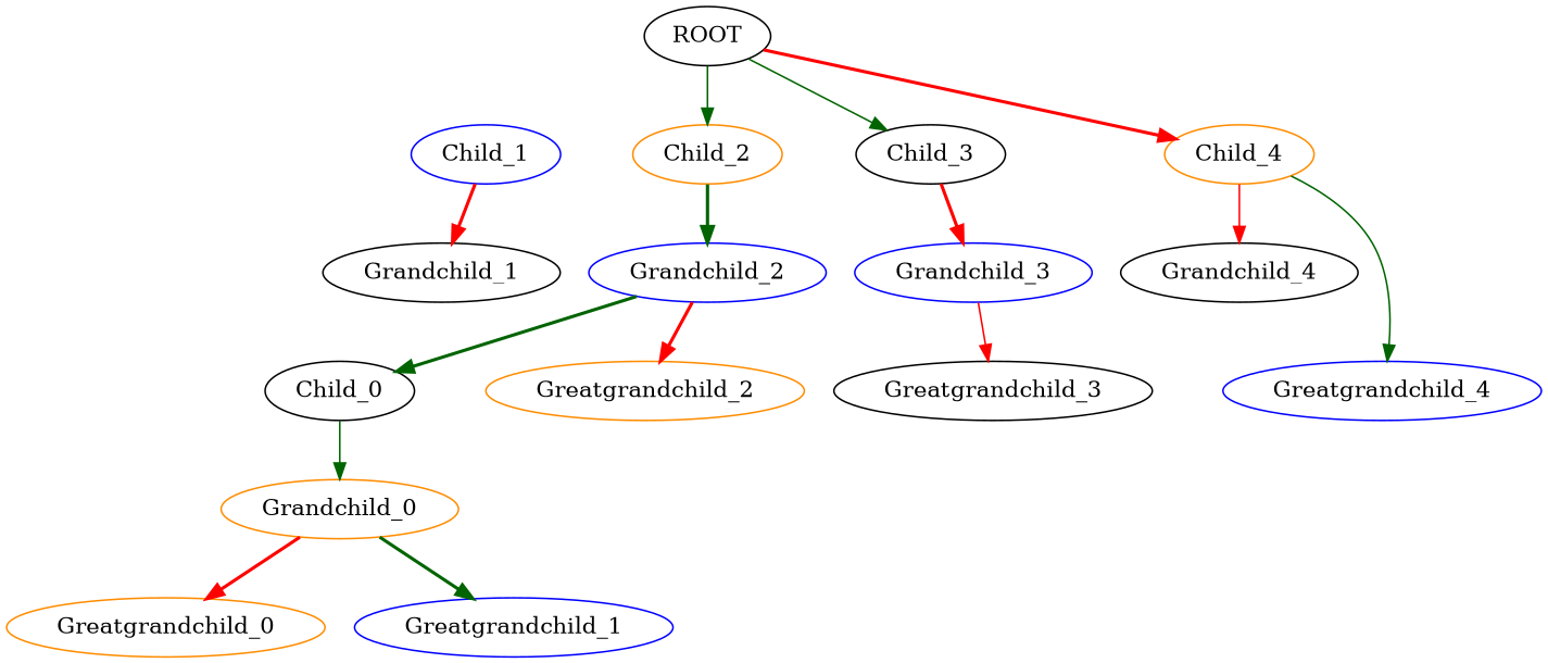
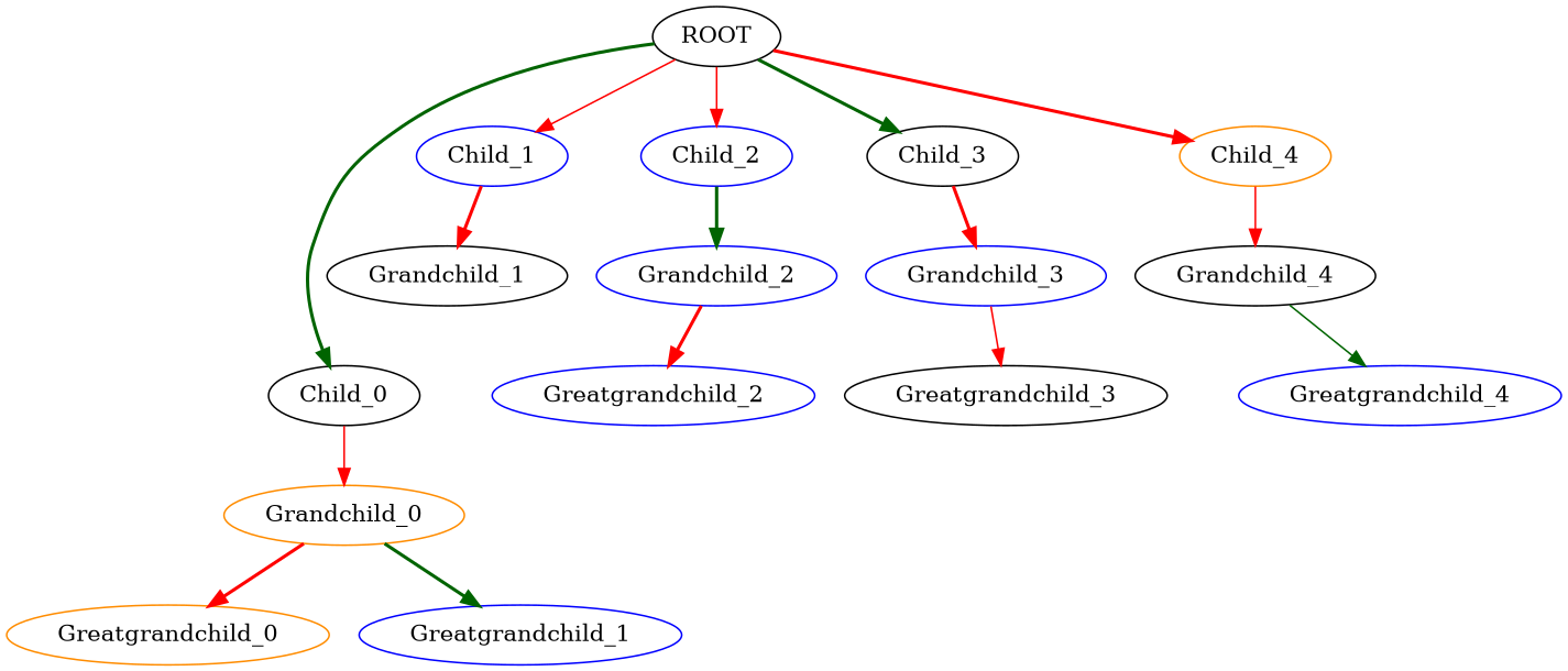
  strict digraph {
    node [color=blue]
    edge [color=red style=bold]
    ROOT [color=black]
    Child_0 [color=black]
    Child_1
-   Child_2 [color=darkorange]
+   Child_2
    Child_3 [color=black]
    Child_4 [color=darkorange]
    Grandchild_0 [color=darkorange]
    Grandchild_1 [color=black]
    Grandchild_2
    Grandchild_3
    Grandchild_4 [color=black]
    Greatgrandchild_0 [color=darkorange]
    Greatgrandchild_1
-   Greatgrandchild_2 [color=darkorange]
+   Greatgrandchild_2
    Greatgrandchild_3 [color=black]
    Greatgrandchild_4
-   Grandchild_2 -> Child_0 [color=darkgreen]
-   ROOT -> Child_2 [color=darkgreen style=solid]
-   ROOT -> Child_3 [color=darkgreen style=solid]
+   ROOT -> Child_0 [color=darkgreen]
+   ROOT -> Child_1 [style=solid]
+   ROOT -> Child_2 [style=solid]
+   ROOT -> Child_3 [color=darkgreen]
    ROOT -> Child_4
-   Child_0 -> Grandchild_0 [color=darkgreen style=solid]
+   Child_0 -> Grandchild_0 [style=solid]
    Child_1 -> Grandchild_1
    Child_2 -> Grandchild_2 [color=darkgreen]
    Child_3 -> Grandchild_3
    Child_4 -> Grandchild_4 [style=solid]
    Grandchild_0 -> Greatgrandchild_0
    Grandchild_0 -> Greatgrandchild_1 [color=darkgreen]
    Grandchild_2 -> Greatgrandchild_2
    Grandchild_3 -> Greatgrandchild_3 [style=solid]
-   Child_4 -> Greatgrandchild_4 [color=darkgreen style=solid]
+   Grandchild_4 -> Greatgrandchild_4 [color=darkgreen style=solid]
  }
